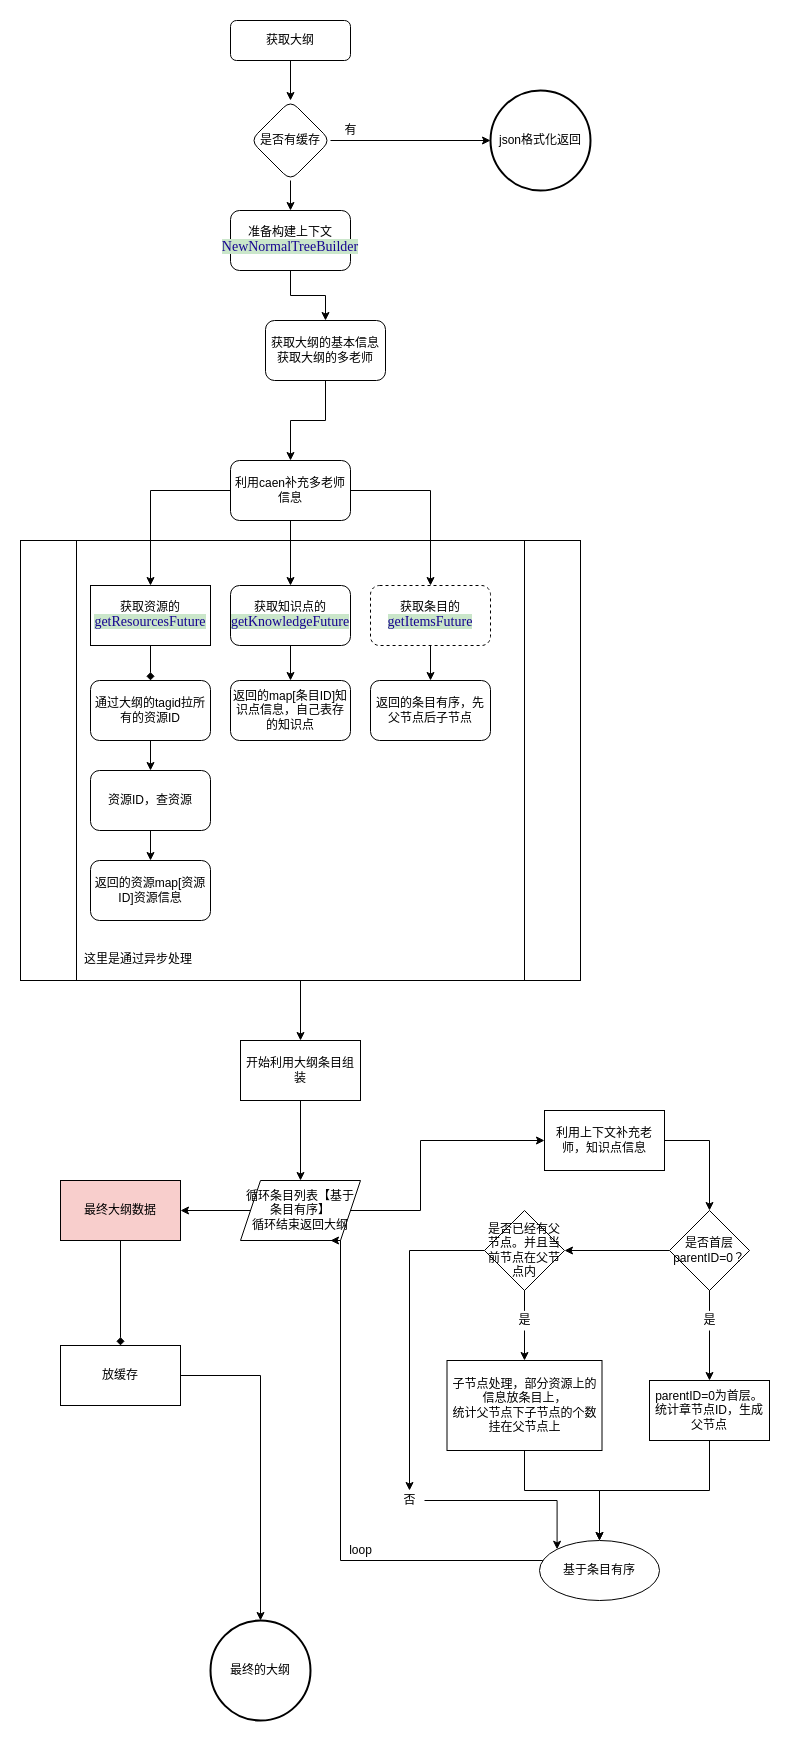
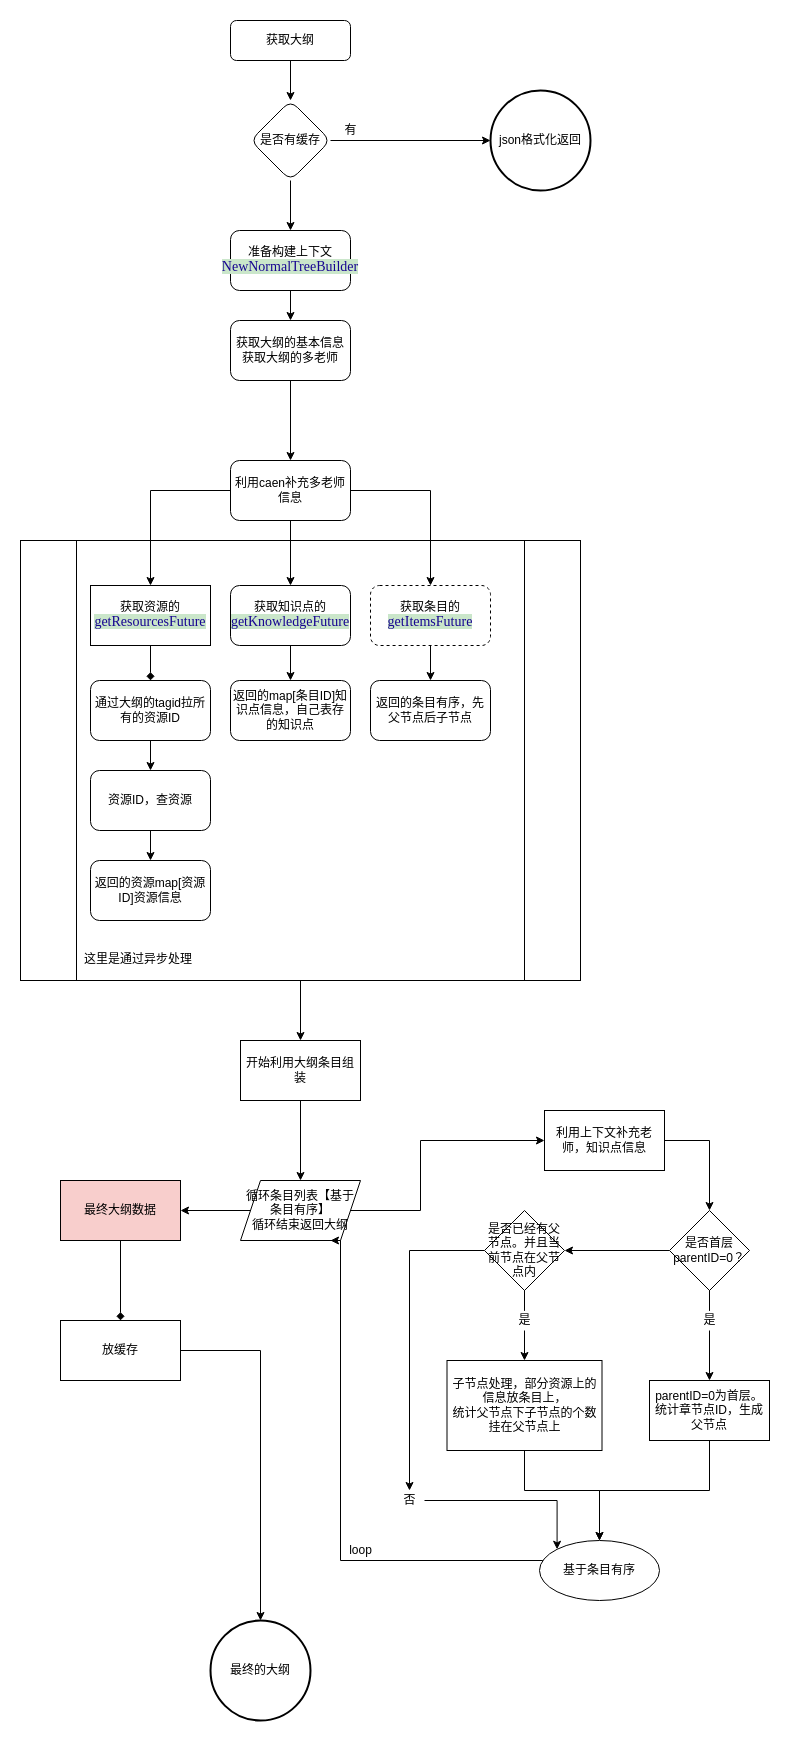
  <mxCell id="0" />
  <mxCell id="1" parent="0" />
  <mxCell id="2" value="" style="edgeStyle=orthogonalEdgeStyle;rounded=0;orthogonalLoop=1;jettySize=auto;html=1;" edge="1" parent="1" source="3" target="32"><mxGeometry relative="1" as="geometry" /></mxCell>
  <mxCell id="3" value="&lt;br&gt;&lt;div&gt;&lt;span&gt;&amp;nbsp; 这里是通过异步处理&lt;/span&gt;&lt;/div&gt;" style="shape=process;whiteSpace=wrap;html=1;backgroundOutline=1;align=right;verticalAlign=top;horizontal=1;labelPosition=left;verticalLabelPosition=bottom;spacingTop=-16;spacing=-31;spacingLeft=-6;spacingRight=-141;" vertex="1" parent="1"><mxGeometry x="20" y="540" width="560" height="440" as="geometry" /></mxCell>
  <mxCell id="4" value="" style="edgeStyle=orthogonalEdgeStyle;rounded=0;orthogonalLoop=1;jettySize=auto;html=1;" edge="1" parent="1" source="5" target="8"><mxGeometry relative="1" as="geometry" /></mxCell>
  <mxCell id="5" value="获取大纲" style="rounded=1;whiteSpace=wrap;html=1;fontSize=12;glass=0;strokeWidth=1;shadow=0;" parent="1" vertex="1"><mxGeometry x="230" y="20" width="120" height="40" as="geometry" /></mxCell>
  <mxCell id="6" value="" style="edgeStyle=orthogonalEdgeStyle;rounded=0;orthogonalLoop=1;jettySize=auto;html=1;" edge="1" parent="1" source="8" target="62"><mxGeometry relative="1" as="geometry"><mxPoint x="390" y="140" as="targetPoint" /></mxGeometry></mxCell>
  <mxCell id="7" value="" style="edgeStyle=orthogonalEdgeStyle;rounded=0;orthogonalLoop=1;jettySize=auto;html=1;" edge="1" parent="1" source="8" target="11"><mxGeometry relative="1" as="geometry" /></mxCell>
  <mxCell id="8" value="是否有缓存" style="rhombus;whiteSpace=wrap;html=1;rounded=1;shadow=0;strokeWidth=1;glass=0;" vertex="1" parent="1"><mxGeometry x="250" y="100" width="80" height="80" as="geometry" /></mxCell>
  <mxCell id="9" value="有" style="text;html=1;align=center;verticalAlign=middle;resizable=0;points=[];autosize=1;strokeColor=none;fillColor=none;" vertex="1" parent="1"><mxGeometry x="335" y="120" width="30" height="20" as="geometry" /></mxCell>
  <mxCell id="10" value="" style="edgeStyle=orthogonalEdgeStyle;rounded=0;orthogonalLoop=1;jettySize=auto;html=1;" edge="1" parent="1" source="11" target="14"><mxGeometry relative="1" as="geometry" /></mxCell>
- <mxCell id="11" value="准备构建上下文&lt;span style=&quot;color: rgb(23 , 5 , 145) ; background-color: rgb(202 , 230 , 202) ; font-family: &amp;#34;jetbrains mono&amp;#34; ; font-size: 10.5pt&quot;&gt;NewNormalTreeBuilder&lt;/span&gt;" style="whiteSpace=wrap;html=1;rounded=1;shadow=0;strokeWidth=1;glass=0;" vertex="1" parent="1"><mxGeometry x="230" y="210" width="120" height="60" as="geometry" /></mxCell>
+ <mxCell id="11" value="准备构建上下文&lt;span style=&quot;color: rgb(23 , 5 , 145) ; background-color: rgb(202 , 230 , 202) ; font-family: &amp;#34;jetbrains mono&amp;#34; ; font-size: 10.5pt&quot;&gt;NewNormalTreeBuilder&lt;/span&gt;" style="whiteSpace=wrap;html=1;rounded=1;shadow=0;strokeWidth=1;glass=0;" vertex="1" parent="1"><mxGeometry x="230" y="230" width="120" height="60" as="geometry" /></mxCell>
  <mxCell id="12" value="" style="edgeStyle=orthogonalEdgeStyle;rounded=0;orthogonalLoop=1;jettySize=auto;html=1;exitX=0;exitY=0.5;exitDx=0;exitDy=0;" edge="1" parent="1" source="19" target="16"><mxGeometry relative="1" as="geometry" /></mxCell>
  <mxCell id="13" value="" style="edgeStyle=orthogonalEdgeStyle;rounded=0;orthogonalLoop=1;jettySize=auto;html=1;" edge="1" parent="1" source="14" target="19"><mxGeometry relative="1" as="geometry" /></mxCell>
- <mxCell id="14" value="获取大纲的基本信息&lt;br&gt;获取大纲的多老师" style="whiteSpace=wrap;html=1;rounded=1;shadow=0;strokeWidth=1;glass=0;" vertex="1" parent="1"><mxGeometry x="265" y="320" width="120" height="60" as="geometry" /></mxCell>
+ <mxCell id="14" value="获取大纲的基本信息&lt;br&gt;获取大纲的多老师" style="whiteSpace=wrap;html=1;rounded=1;shadow=0;strokeWidth=1;glass=0;" vertex="1" parent="1"><mxGeometry x="230" y="320" width="120" height="60" as="geometry" /></mxCell>
  <mxCell id="15" value="" style="edgeStyle=orthogonalEdgeStyle;rounded=0;orthogonalLoop=1;jettySize=auto;html=1;endArrow=diamond;" edge="1" parent="1" source="16" target="28"><mxGeometry relative="1" as="geometry" /></mxCell>
  <mxCell id="16" value="获取资源的&lt;span style=&quot;color: rgb(23 , 5 , 145) ; background-color: rgb(202 , 230 , 202) ; font-family: &amp;#34;jetbrains mono&amp;#34; ; font-size: 10.5pt&quot;&gt;getResourcesFuture&lt;/span&gt;" style="whiteSpace=wrap;html=1;shadow=0;strokeWidth=1;glass=0;rounded=0;" vertex="1" parent="1"><mxGeometry x="90" y="585" width="120" height="60" as="geometry" /></mxCell>
  <mxCell id="17" value="" style="edgeStyle=orthogonalEdgeStyle;rounded=0;orthogonalLoop=1;jettySize=auto;html=1;" edge="1" parent="1" source="19" target="21"><mxGeometry relative="1" as="geometry" /></mxCell>
  <mxCell id="18" value="" style="edgeStyle=orthogonalEdgeStyle;rounded=0;orthogonalLoop=1;jettySize=auto;html=1;" edge="1" parent="1" source="19" target="23"><mxGeometry relative="1" as="geometry" /></mxCell>
  <mxCell id="19" value="利用caen补充多老师信息" style="whiteSpace=wrap;html=1;rounded=1;shadow=0;strokeWidth=1;glass=0;" vertex="1" parent="1"><mxGeometry x="230" y="460" width="120" height="60" as="geometry" /></mxCell>
  <mxCell id="20" value="" style="edgeStyle=orthogonalEdgeStyle;rounded=0;orthogonalLoop=1;jettySize=auto;html=1;" edge="1" parent="1" source="21" target="25"><mxGeometry relative="1" as="geometry" /></mxCell>
  <mxCell id="21" value="获取知识点的&lt;span style=&quot;color: rgb(23 , 5 , 145) ; background-color: rgb(202 , 230 , 202) ; font-family: &amp;#34;jetbrains mono&amp;#34; ; font-size: 10.5pt&quot;&gt;getKnowledgeFuture&lt;/span&gt;" style="whiteSpace=wrap;html=1;rounded=1;shadow=0;strokeWidth=1;glass=0;" vertex="1" parent="1"><mxGeometry x="230" y="585" width="120" height="60" as="geometry" /></mxCell>
  <mxCell id="22" value="" style="edgeStyle=orthogonalEdgeStyle;rounded=0;orthogonalLoop=1;jettySize=auto;html=1;" edge="1" parent="1" source="23" target="24"><mxGeometry relative="1" as="geometry" /></mxCell>
  <mxCell id="23" value="获取条目的&lt;span style=&quot;color: rgb(23 , 5 , 145) ; background-color: rgb(202 , 230 , 202) ; font-family: &amp;#34;jetbrains mono&amp;#34; ; font-size: 10.5pt&quot;&gt;getItemsFuture&lt;/span&gt;" style="whiteSpace=wrap;html=1;rounded=1;shadow=0;strokeWidth=1;glass=0;dashed=1;" vertex="1" parent="1"><mxGeometry x="370" y="585" width="120" height="60" as="geometry" /></mxCell>
  <mxCell id="24" value="返回的条目有序，先父节点后子节点" style="whiteSpace=wrap;html=1;rounded=1;shadow=0;strokeWidth=1;glass=0;" vertex="1" parent="1"><mxGeometry x="370" y="680" width="120" height="60" as="geometry" /></mxCell>
  <mxCell id="25" value="返回的map[条目ID]知识点信息，自己表存的知识点" style="whiteSpace=wrap;html=1;rounded=1;shadow=0;strokeWidth=1;glass=0;" vertex="1" parent="1"><mxGeometry x="230" y="680" width="120" height="60" as="geometry" /></mxCell>
  <mxCell id="26" value="返回的资源map[资源ID]资源信息" style="whiteSpace=wrap;html=1;rounded=1;shadow=0;strokeWidth=1;glass=0;" vertex="1" parent="1"><mxGeometry x="90" y="860" width="120" height="60" as="geometry" /></mxCell>
  <mxCell id="27" value="" style="edgeStyle=orthogonalEdgeStyle;rounded=0;orthogonalLoop=1;jettySize=auto;html=1;" edge="1" parent="1" source="28" target="30"><mxGeometry relative="1" as="geometry" /></mxCell>
  <mxCell id="28" value="通过大纲的tagid拉所有的资源ID" style="whiteSpace=wrap;html=1;rounded=1;shadow=0;strokeWidth=1;glass=0;" vertex="1" parent="1"><mxGeometry x="90" y="680" width="120" height="60" as="geometry" /></mxCell>
  <mxCell id="29" value="" style="edgeStyle=orthogonalEdgeStyle;rounded=0;orthogonalLoop=1;jettySize=auto;html=1;" edge="1" parent="1" source="30" target="26"><mxGeometry relative="1" as="geometry" /></mxCell>
  <mxCell id="30" value="资源ID，查资源" style="whiteSpace=wrap;html=1;rounded=1;shadow=0;strokeWidth=1;glass=0;" vertex="1" parent="1"><mxGeometry x="90" y="770" width="120" height="60" as="geometry" /></mxCell>
  <mxCell id="31" value="" style="edgeStyle=orthogonalEdgeStyle;rounded=0;orthogonalLoop=1;jettySize=auto;html=1;" edge="1" parent="1" source="32" target="35"><mxGeometry relative="1" as="geometry" /></mxCell>
  <mxCell id="32" value="开始利用大纲条目组装" style="whiteSpace=wrap;html=1;align=center;verticalAlign=middle;spacing=2;spacingTop=0;spacingLeft=0;spacingRight=0;" vertex="1" parent="1"><mxGeometry x="240" y="1040" width="120" height="60" as="geometry" /></mxCell>
  <mxCell id="33" value="" style="edgeStyle=orthogonalEdgeStyle;rounded=0;orthogonalLoop=1;jettySize=auto;html=1;" edge="1" parent="1" source="35" target="39"><mxGeometry relative="1" as="geometry"><Array as="points"><mxPoint x="420" y="1210" /><mxPoint x="420" y="1140" /></Array></mxGeometry></mxCell>
  <mxCell id="34" value="" style="edgeStyle=orthogonalEdgeStyle;rounded=0;orthogonalLoop=1;jettySize=auto;html=1;" edge="1" parent="1" source="35" target="58"><mxGeometry relative="1" as="geometry" /></mxCell>
  <mxCell id="35" value="循环条目列表【基于条目有序】&lt;br&gt;循环结束返回大纲" style="shape=parallelogram;perimeter=parallelogramPerimeter;whiteSpace=wrap;html=1;fixedSize=1;spacing=2;spacingTop=0;spacingLeft=0;spacingRight=0;" vertex="1" parent="1"><mxGeometry x="240" y="1180" width="120" height="60" as="geometry" /></mxCell>
  <mxCell id="36" value="" style="edgeStyle=orthogonalEdgeStyle;rounded=0;orthogonalLoop=1;jettySize=auto;html=1;" edge="1" parent="1" source="37" target="53"><mxGeometry relative="1" as="geometry" /></mxCell>
  <mxCell id="37" value="parentID=0为首层。统计章节点ID，生成父节点" style="whiteSpace=wrap;html=1;spacing=2;spacingTop=0;spacingLeft=0;spacingRight=0;" vertex="1" parent="1"><mxGeometry x="649" y="1380" width="120" height="60" as="geometry" /></mxCell>
  <mxCell id="38" value="" style="edgeStyle=orthogonalEdgeStyle;rounded=0;orthogonalLoop=1;jettySize=auto;html=1;" edge="1" parent="1" source="39" target="42"><mxGeometry relative="1" as="geometry"><Array as="points"><mxPoint x="709" y="1140" /></Array></mxGeometry></mxCell>
  <mxCell id="39" value="利用上下文补充老师，知识点信息" style="whiteSpace=wrap;html=1;spacing=2;spacingTop=0;spacingLeft=0;spacingRight=0;" vertex="1" parent="1"><mxGeometry x="544" y="1110" width="120" height="60" as="geometry" /></mxCell>
  <mxCell id="40" value="" style="edgeStyle=orthogonalEdgeStyle;rounded=0;orthogonalLoop=1;jettySize=auto;html=1;startArrow=none;" edge="1" parent="1" source="50" target="37"><mxGeometry relative="1" as="geometry" /></mxCell>
  <mxCell id="41" value="" style="edgeStyle=orthogonalEdgeStyle;rounded=0;orthogonalLoop=1;jettySize=auto;html=1;" edge="1" parent="1" source="42" target="45"><mxGeometry relative="1" as="geometry" /></mxCell>
  <mxCell id="42" value="是否首层parentID=0？" style="rhombus;whiteSpace=wrap;html=1;spacing=2;spacingTop=0;spacingLeft=0;spacingRight=0;" vertex="1" parent="1"><mxGeometry x="669" y="1210" width="80" height="80" as="geometry" /></mxCell>
  <mxCell id="43" value="" style="edgeStyle=orthogonalEdgeStyle;rounded=0;orthogonalLoop=1;jettySize=auto;html=1;startArrow=none;" edge="1" parent="1" source="48" target="47"><mxGeometry relative="1" as="geometry" /></mxCell>
  <mxCell id="44" style="edgeStyle=orthogonalEdgeStyle;rounded=0;orthogonalLoop=1;jettySize=auto;html=1;" edge="1" parent="1" source="45" target="55"><mxGeometry relative="1" as="geometry" /></mxCell>
  <mxCell id="45" value="是否已经有父节点。并且当前节点在父节点内" style="rhombus;whiteSpace=wrap;html=1;spacing=2;spacingTop=0;spacingLeft=0;spacingRight=0;" vertex="1" parent="1"><mxGeometry x="484" y="1210" width="80" height="80" as="geometry" /></mxCell>
  <mxCell id="46" style="edgeStyle=orthogonalEdgeStyle;rounded=0;orthogonalLoop=1;jettySize=auto;html=1;" edge="1" parent="1" source="47" target="53"><mxGeometry relative="1" as="geometry"><Array as="points"><mxPoint x="524" y="1490" /><mxPoint x="599" y="1490" /></Array></mxGeometry></mxCell>
  <mxCell id="47" value="子节点处理，部分资源上的信息放条目上，&lt;br&gt;统计父节点下子节点的个数&lt;br&gt;挂在父节点上" style="whiteSpace=wrap;html=1;spacing=2;spacingTop=0;spacingLeft=0;spacingRight=0;" vertex="1" parent="1"><mxGeometry x="446.5" y="1360" width="155" height="90" as="geometry" /></mxCell>
  <mxCell id="48" value="是" style="text;html=1;align=center;verticalAlign=middle;resizable=0;points=[];autosize=1;strokeColor=none;fillColor=none;" vertex="1" parent="1"><mxGeometry x="509" y="1310" width="30" height="20" as="geometry" /></mxCell>
  <mxCell id="49" value="" style="edgeStyle=orthogonalEdgeStyle;rounded=0;orthogonalLoop=1;jettySize=auto;html=1;endArrow=none;" edge="1" parent="1" source="45" target="48"><mxGeometry relative="1" as="geometry"><mxPoint x="524" y="1290" as="sourcePoint" /><mxPoint x="524" y="1350" as="targetPoint" /></mxGeometry></mxCell>
  <mxCell id="50" value="是" style="text;html=1;align=center;verticalAlign=middle;resizable=0;points=[];autosize=1;strokeColor=none;fillColor=none;" vertex="1" parent="1"><mxGeometry x="694" y="1310" width="30" height="20" as="geometry" /></mxCell>
  <mxCell id="51" value="" style="edgeStyle=orthogonalEdgeStyle;rounded=0;orthogonalLoop=1;jettySize=auto;html=1;endArrow=none;" edge="1" parent="1" source="42" target="50"><mxGeometry relative="1" as="geometry"><mxPoint x="709" y="1290" as="sourcePoint" /><mxPoint x="709" y="1380" as="targetPoint" /></mxGeometry></mxCell>
  <mxCell id="52" style="edgeStyle=orthogonalEdgeStyle;rounded=0;orthogonalLoop=1;jettySize=auto;html=1;entryX=0.75;entryY=1;entryDx=0;entryDy=0;" edge="1" parent="1" source="53" target="35"><mxGeometry relative="1" as="geometry"><Array as="points"><mxPoint x="340" y="1560" /><mxPoint x="340" y="1240" /></Array></mxGeometry></mxCell>
  <mxCell id="53" value="基于条目有序" style="ellipse;whiteSpace=wrap;html=1;spacing=2;spacingTop=0;spacingLeft=0;spacingRight=0;" vertex="1" parent="1"><mxGeometry x="539" y="1540" width="120" height="60" as="geometry" /></mxCell>
  <mxCell id="54" style="edgeStyle=orthogonalEdgeStyle;rounded=0;orthogonalLoop=1;jettySize=auto;html=1;entryX=0;entryY=0;entryDx=0;entryDy=0;" edge="1" parent="1" source="55" target="53"><mxGeometry relative="1" as="geometry"><Array as="points"><mxPoint x="557" y="1500" /></Array></mxGeometry></mxCell>
  <mxCell id="55" value="否" style="text;html=1;align=center;verticalAlign=middle;resizable=0;points=[];autosize=1;strokeColor=none;fillColor=none;" vertex="1" parent="1"><mxGeometry x="394" y="1490" width="30" height="20" as="geometry" /></mxCell>
  <mxCell id="56" value="loop" style="text;html=1;align=center;verticalAlign=middle;resizable=0;points=[];autosize=1;strokeColor=none;fillColor=none;" vertex="1" parent="1"><mxGeometry x="340" y="1540" width="40" height="20" as="geometry" /></mxCell>
  <mxCell id="57" value="" style="edgeStyle=orthogonalEdgeStyle;rounded=0;orthogonalLoop=1;jettySize=auto;html=1;endArrow=diamond;" edge="1" parent="1" source="58" target="60"><mxGeometry relative="1" as="geometry" /></mxCell>
  <mxCell id="58" value="&lt;span&gt;最终大纲数据&lt;/span&gt;" style="whiteSpace=wrap;html=1;spacing=2;spacingTop=0;spacingLeft=0;spacingRight=0;fillColor=#f8cecc;" vertex="1" parent="1"><mxGeometry x="60" y="1180" width="120" height="60" as="geometry" /></mxCell>
  <mxCell id="59" value="" style="edgeStyle=orthogonalEdgeStyle;rounded=0;orthogonalLoop=1;jettySize=auto;html=1;entryX=0.5;entryY=0;entryDx=0;entryDy=0;entryPerimeter=0;" edge="1" parent="1" source="60" target="61"><mxGeometry relative="1" as="geometry"><mxPoint x="120" y="1460" as="targetPoint" /></mxGeometry></mxCell>
- <mxCell id="60" value="放缓存" style="whiteSpace=wrap;html=1;spacing=2;spacingTop=0;spacingLeft=0;spacingRight=0;" vertex="1" parent="1"><mxGeometry x="60" y="1345" width="120" height="60" as="geometry" /></mxCell>
+ <mxCell id="60" value="放缓存" style="whiteSpace=wrap;html=1;spacing=2;spacingTop=0;spacingLeft=0;spacingRight=0;" vertex="1" parent="1"><mxGeometry x="60" y="1320" width="120" height="60" as="geometry" /></mxCell>
  <mxCell id="61" value="&lt;span&gt;最终的大纲&lt;/span&gt;" style="strokeWidth=2;html=1;shape=mxgraph.flowchart.start_2;whiteSpace=wrap;align=center;verticalAlign=middle;" vertex="1" parent="1"><mxGeometry x="210" y="1620" width="100" height="100" as="geometry" /></mxCell>
  <mxCell id="62" value="&lt;span&gt;json格式化返回&lt;/span&gt;" style="strokeWidth=2;html=1;shape=mxgraph.flowchart.start_2;whiteSpace=wrap;align=center;verticalAlign=middle;" vertex="1" parent="1"><mxGeometry x="490" y="90" width="100" height="100" as="geometry" /></mxCell>
